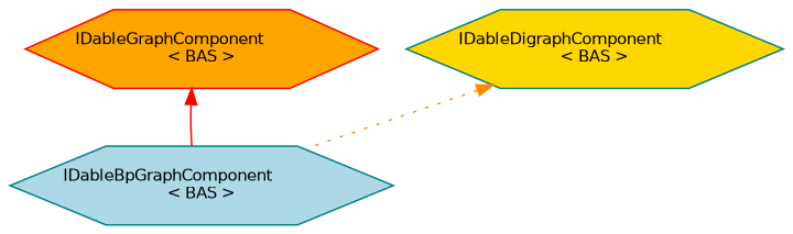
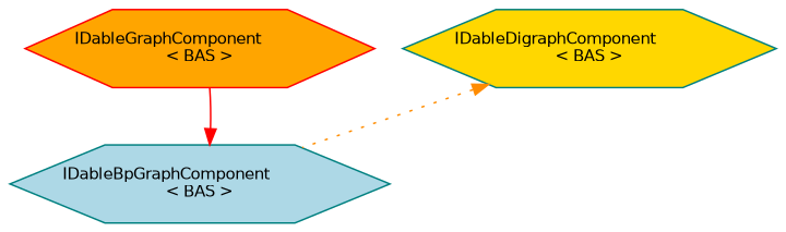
  digraph {
    fontname="DejaVu Sans"
    node [color=teal fontname="DejaVu Sans" fontsize=10 shape=hexagon style=filled]
    edge [dir=back fontname="DejaVu Sans" fontsize=10 labelfontname=FreeSans labelfontsize=10]
    n1 [color=red fillcolor=orange fontcolor=black height=0.2 label="IDableGraphComponent\l\< BAS \>" width=0.4]
    n2 [fillcolor=lightblue height=0.2 label="IDableBpGraphComponent\l\< BAS \>" width=0.4]
    n3 [fillcolor=gold height=0.2 label="IDableDigraphComponent\l\< BAS \>" width=0.4]
-   n1 -> n2 [color=red style=solid]
+   n2 -> n1 [color=red style=solid]
    n3 -> n2 [color=darkorange style=dotted]
  }
